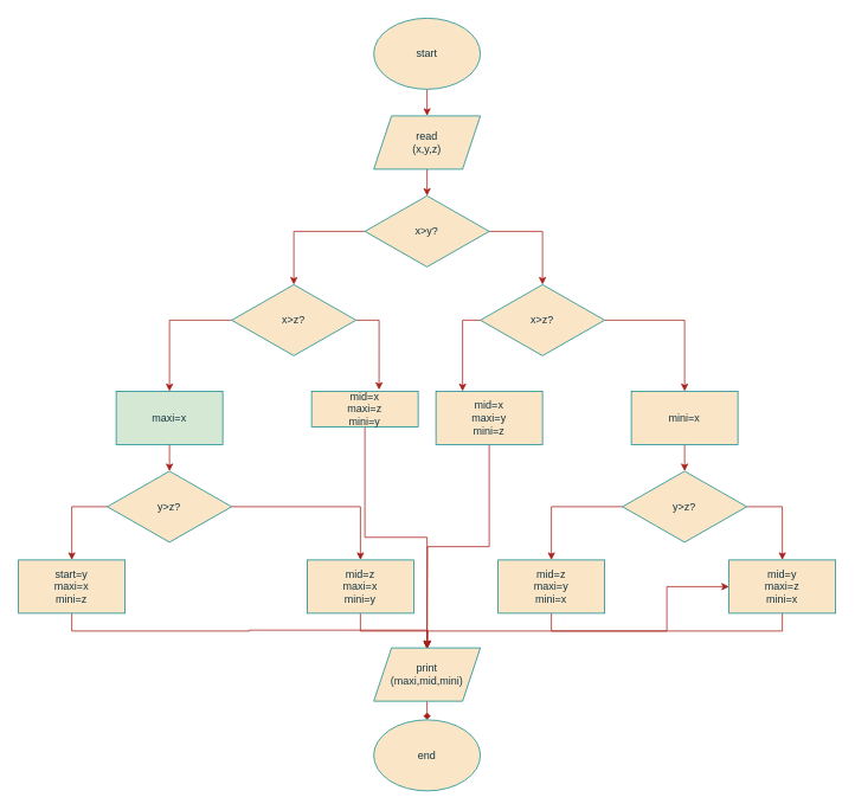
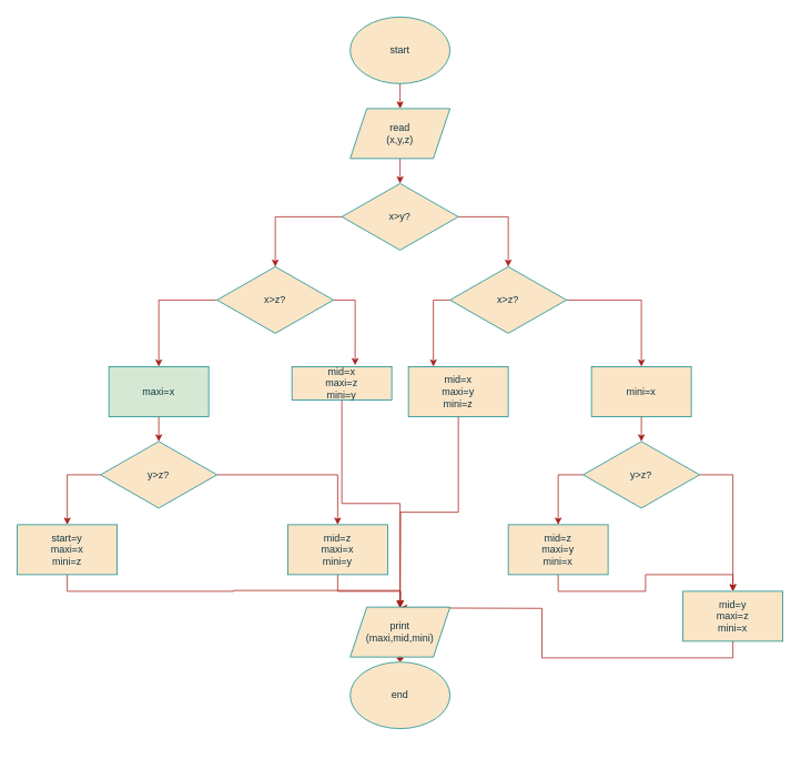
  <mxCell id="0" />
  <mxCell id="1" parent="0" />
  <mxCell id="2" style="edgeStyle=orthogonalEdgeStyle;rounded=0;orthogonalLoop=1;jettySize=auto;html=1;exitX=0.5;exitY=1;exitDx=0;exitDy=0;entryX=0.5;entryY=0;entryDx=0;entryDy=0;labelBackgroundColor=none;strokeColor=#A8201A;fontColor=default;" parent="1" source="3" target="5" edge="1"><mxGeometry relative="1" as="geometry" /></mxCell>
  <mxCell id="3" value="start" style="ellipse;whiteSpace=wrap;html=1;labelBackgroundColor=none;fillColor=#FAE5C7;strokeColor=#0F8B8D;fontColor=#143642;" parent="1" vertex="1"><mxGeometry x="420" y="20" width="120" height="80" as="geometry" /></mxCell>
  <mxCell id="4" style="edgeStyle=orthogonalEdgeStyle;rounded=0;orthogonalLoop=1;jettySize=auto;html=1;exitX=0.5;exitY=1;exitDx=0;exitDy=0;entryX=0.5;entryY=0;entryDx=0;entryDy=0;labelBackgroundColor=none;strokeColor=#A8201A;fontColor=default;" parent="1" source="5" target="8" edge="1"><mxGeometry relative="1" as="geometry" /></mxCell>
  <mxCell id="5" value="read&lt;br&gt;(x,y,z)" style="shape=parallelogram;perimeter=parallelogramPerimeter;whiteSpace=wrap;html=1;fixedSize=1;labelBackgroundColor=none;fillColor=#FAE5C7;strokeColor=#0F8B8D;fontColor=#143642;" parent="1" vertex="1"><mxGeometry x="420" y="130" width="120" height="60" as="geometry" /></mxCell>
  <mxCell id="6" style="edgeStyle=orthogonalEdgeStyle;rounded=0;orthogonalLoop=1;jettySize=auto;html=1;exitX=1;exitY=0.5;exitDx=0;exitDy=0;entryX=0.5;entryY=0;entryDx=0;entryDy=0;labelBackgroundColor=none;strokeColor=#A8201A;fontColor=default;" parent="1" source="8" target="14" edge="1"><mxGeometry relative="1" as="geometry"><mxPoint x="610" y="259.889" as="targetPoint" /></mxGeometry></mxCell>
  <mxCell id="7" style="edgeStyle=orthogonalEdgeStyle;rounded=0;orthogonalLoop=1;jettySize=auto;html=1;exitX=0;exitY=0.5;exitDx=0;exitDy=0;entryX=0.5;entryY=0;entryDx=0;entryDy=0;labelBackgroundColor=none;strokeColor=#A8201A;fontColor=default;" parent="1" source="8" target="11" edge="1"><mxGeometry relative="1" as="geometry"><mxPoint x="320" y="259.889" as="targetPoint" /></mxGeometry></mxCell>
  <mxCell id="8" value="x&amp;gt;y?" style="rhombus;whiteSpace=wrap;html=1;labelBackgroundColor=none;fillColor=#FAE5C7;strokeColor=#0F8B8D;fontColor=#143642;" parent="1" vertex="1"><mxGeometry x="410" y="220" width="140" height="80" as="geometry" /></mxCell>
  <mxCell id="9" style="edgeStyle=orthogonalEdgeStyle;rounded=0;orthogonalLoop=1;jettySize=auto;html=1;exitX=0;exitY=0.5;exitDx=0;exitDy=0;entryX=0.5;entryY=0;entryDx=0;entryDy=0;labelBackgroundColor=none;strokeColor=#A8201A;fontColor=default;" parent="1" source="11" target="16" edge="1"><mxGeometry relative="1" as="geometry" /></mxCell>
  <mxCell id="10" style="edgeStyle=orthogonalEdgeStyle;rounded=0;orthogonalLoop=1;jettySize=auto;html=1;exitX=1;exitY=0.5;exitDx=0;exitDy=0;entryX=0.633;entryY=-0.039;entryDx=0;entryDy=0;entryPerimeter=0;labelBackgroundColor=none;strokeColor=#A8201A;fontColor=default;" parent="1" source="11" target="18" edge="1"><mxGeometry relative="1" as="geometry" /></mxCell>
  <mxCell id="11" value="x&amp;gt;z?" style="rhombus;whiteSpace=wrap;html=1;labelBackgroundColor=none;fillColor=#FAE5C7;strokeColor=#0F8B8D;fontColor=#143642;" parent="1" vertex="1"><mxGeometry x="260" y="320" width="140" height="80" as="geometry" /></mxCell>
  <mxCell id="12" style="edgeStyle=orthogonalEdgeStyle;rounded=0;orthogonalLoop=1;jettySize=auto;html=1;exitX=1;exitY=0.5;exitDx=0;exitDy=0;entryX=0.5;entryY=0;entryDx=0;entryDy=0;labelBackgroundColor=none;strokeColor=#A8201A;fontColor=default;" parent="1" source="14" target="22" edge="1"><mxGeometry relative="1" as="geometry" /></mxCell>
  <mxCell id="13" style="edgeStyle=orthogonalEdgeStyle;rounded=0;orthogonalLoop=1;jettySize=auto;html=1;exitX=0;exitY=0.5;exitDx=0;exitDy=0;entryX=0.25;entryY=0;entryDx=0;entryDy=0;labelBackgroundColor=none;strokeColor=#A8201A;fontColor=default;" parent="1" source="14" target="20" edge="1"><mxGeometry relative="1" as="geometry" /></mxCell>
  <mxCell id="14" value="x&amp;gt;z?" style="rhombus;whiteSpace=wrap;html=1;labelBackgroundColor=none;fillColor=#FAE5C7;strokeColor=#0F8B8D;fontColor=#143642;" parent="1" vertex="1"><mxGeometry x="540" y="320" width="140" height="80" as="geometry" /></mxCell>
  <mxCell id="15" style="edgeStyle=orthogonalEdgeStyle;rounded=0;orthogonalLoop=1;jettySize=auto;html=1;exitX=0.5;exitY=1;exitDx=0;exitDy=0;entryX=0.5;entryY=0;entryDx=0;entryDy=0;labelBackgroundColor=none;strokeColor=#A8201A;fontColor=default;" parent="1" source="16" target="27" edge="1"><mxGeometry relative="1" as="geometry" /></mxCell>
  <mxCell id="16" value="maxi=x" style="rounded=0;whiteSpace=wrap;html=1;labelBackgroundColor=none;fillColor=#d5e8d4;strokeColor=#0F8B8D;fontColor=#143642;" parent="1" vertex="1"><mxGeometry x="130" y="440" width="120" height="60" as="geometry" /></mxCell>
  <mxCell id="17" style="edgeStyle=orthogonalEdgeStyle;rounded=0;orthogonalLoop=1;jettySize=auto;html=1;exitX=0.5;exitY=1;exitDx=0;exitDy=0;entryX=0.5;entryY=0;entryDx=0;entryDy=0;labelBackgroundColor=none;strokeColor=#A8201A;fontColor=default;" parent="1" source="18" target="38" edge="1"><mxGeometry relative="1" as="geometry" /></mxCell>
  <mxCell id="18" value="mid=x&lt;br&gt;maxi=z&lt;br&gt;mini=y" style="rounded=0;whiteSpace=wrap;html=1;labelBackgroundColor=none;fillColor=#FAE5C7;strokeColor=#0F8B8D;fontColor=#143642;" parent="1" vertex="1"><mxGeometry x="350" y="440" width="120" height="40" as="geometry" /></mxCell>
  <mxCell id="19" style="edgeStyle=orthogonalEdgeStyle;rounded=0;orthogonalLoop=1;jettySize=auto;html=1;exitX=0.5;exitY=1;exitDx=0;exitDy=0;labelBackgroundColor=none;strokeColor=#A8201A;fontColor=default;" parent="1" source="20" edge="1"><mxGeometry relative="1" as="geometry"><mxPoint x="480" y="730" as="targetPoint" /></mxGeometry></mxCell>
  <mxCell id="20" value="mid=x&lt;br&gt;maxi=y&lt;br&gt;mini=z" style="rounded=0;whiteSpace=wrap;html=1;labelBackgroundColor=none;fillColor=#FAE5C7;strokeColor=#0F8B8D;fontColor=#143642;" parent="1" vertex="1"><mxGeometry x="490" y="440" width="120" height="60" as="geometry" /></mxCell>
  <mxCell id="21" style="edgeStyle=orthogonalEdgeStyle;rounded=0;orthogonalLoop=1;jettySize=auto;html=1;exitX=0.5;exitY=1;exitDx=0;exitDy=0;entryX=0.5;entryY=0;entryDx=0;entryDy=0;labelBackgroundColor=none;strokeColor=#A8201A;fontColor=default;" parent="1" source="22" target="30" edge="1"><mxGeometry relative="1" as="geometry" /></mxCell>
  <mxCell id="22" value="mini=x" style="rounded=0;whiteSpace=wrap;html=1;labelBackgroundColor=none;fillColor=#FAE5C7;strokeColor=#0F8B8D;fontColor=#143642;" parent="1" vertex="1"><mxGeometry x="710" y="440" width="120" height="60" as="geometry" /></mxCell>
  <mxCell id="23" style="edgeStyle=orthogonalEdgeStyle;rounded=0;orthogonalLoop=1;jettySize=auto;html=1;exitX=0.5;exitY=1;exitDx=0;exitDy=0;labelBackgroundColor=none;strokeColor=#A8201A;fontColor=default;" parent="1" source="24" edge="1"><mxGeometry relative="1" as="geometry"><mxPoint x="480" y="730" as="targetPoint" /></mxGeometry></mxCell>
- <mxCell id="24" value="mid=y&lt;br&gt;maxi=z&lt;br&gt;mini=x" style="rounded=0;whiteSpace=wrap;html=1;labelBackgroundColor=none;fillColor=#FAE5C7;strokeColor=#0F8B8D;fontColor=#143642;" parent="1" vertex="1"><mxGeometry x="820" y="630" width="120" height="60" as="geometry" /></mxCell>
+ <mxCell id="24" value="mid=y&lt;br&gt;maxi=z&lt;br&gt;mini=x" style="rounded=0;whiteSpace=wrap;html=1;labelBackgroundColor=none;fillColor=#FAE5C7;strokeColor=#0F8B8D;fontColor=#143642;" parent="1" vertex="1"><mxGeometry x="820" y="710" width="120" height="60" as="geometry" /></mxCell>
  <mxCell id="25" style="edgeStyle=orthogonalEdgeStyle;rounded=0;orthogonalLoop=1;jettySize=auto;html=1;exitX=0;exitY=0.5;exitDx=0;exitDy=0;entryX=0.5;entryY=0;entryDx=0;entryDy=0;labelBackgroundColor=none;strokeColor=#A8201A;fontColor=default;" parent="1" source="27" target="36" edge="1"><mxGeometry relative="1" as="geometry" /></mxCell>
  <mxCell id="26" style="edgeStyle=orthogonalEdgeStyle;rounded=0;orthogonalLoop=1;jettySize=auto;html=1;exitX=1;exitY=0.5;exitDx=0;exitDy=0;entryX=0.5;entryY=0;entryDx=0;entryDy=0;labelBackgroundColor=none;strokeColor=#A8201A;fontColor=default;" parent="1" source="27" target="34" edge="1"><mxGeometry relative="1" as="geometry" /></mxCell>
  <mxCell id="27" value="y&amp;gt;z?" style="rhombus;whiteSpace=wrap;html=1;labelBackgroundColor=none;fillColor=#FAE5C7;strokeColor=#0F8B8D;fontColor=#143642;" parent="1" vertex="1"><mxGeometry x="120" y="530" width="140" height="80" as="geometry" /></mxCell>
  <mxCell id="28" style="edgeStyle=orthogonalEdgeStyle;rounded=0;orthogonalLoop=1;jettySize=auto;html=1;exitX=0;exitY=0.5;exitDx=0;exitDy=0;entryX=0.5;entryY=0;entryDx=0;entryDy=0;labelBackgroundColor=none;strokeColor=#A8201A;fontColor=default;" parent="1" source="30" target="32" edge="1"><mxGeometry relative="1" as="geometry" /></mxCell>
  <mxCell id="29" style="edgeStyle=orthogonalEdgeStyle;rounded=0;orthogonalLoop=1;jettySize=auto;html=1;exitX=1;exitY=0.5;exitDx=0;exitDy=0;entryX=0.5;entryY=0;entryDx=0;entryDy=0;labelBackgroundColor=none;strokeColor=#A8201A;fontColor=default;" parent="1" source="30" target="24" edge="1"><mxGeometry relative="1" as="geometry" /></mxCell>
  <mxCell id="30" value="y&amp;gt;z?" style="rhombus;whiteSpace=wrap;html=1;labelBackgroundColor=none;fillColor=#FAE5C7;strokeColor=#0F8B8D;fontColor=#143642;" parent="1" vertex="1"><mxGeometry x="700" y="530" width="140" height="80" as="geometry" /></mxCell>
  <mxCell id="31" style="edgeStyle=orthogonalEdgeStyle;rounded=0;orthogonalLoop=1;jettySize=auto;html=1;exitX=0.5;exitY=1;exitDx=0;exitDy=0;labelBackgroundColor=none;strokeColor=#A8201A;fontColor=default;" parent="1" source="32" target="24" edge="1"><mxGeometry relative="1" as="geometry" /></mxCell>
- <mxCell id="32" value="mid=z&lt;br&gt;maxi=y&lt;br&gt;mini=x" style="rounded=0;whiteSpace=wrap;html=1;labelBackgroundColor=none;fillColor=#FAE5C7;strokeColor=#0F8B8D;fontColor=#143642;" parent="1" vertex="1"><mxGeometry x="560" y="630" width="120" height="60" as="geometry" /></mxCell>
+ <mxCell id="32" value="mid=z&lt;br&gt;maxi=y&lt;br&gt;mini=x" style="rounded=0;whiteSpace=wrap;html=1;labelBackgroundColor=none;fillColor=#FAE5C7;strokeColor=#0F8B8D;fontColor=#143642;" parent="1" vertex="1"><mxGeometry x="610" y="630" width="120" height="60" as="geometry" /></mxCell>
  <mxCell id="33" style="edgeStyle=orthogonalEdgeStyle;rounded=0;orthogonalLoop=1;jettySize=auto;html=1;exitX=0.5;exitY=1;exitDx=0;exitDy=0;labelBackgroundColor=none;strokeColor=#A8201A;fontColor=default;" parent="1" source="34" edge="1"><mxGeometry relative="1" as="geometry"><mxPoint x="480" y="730" as="targetPoint" /></mxGeometry></mxCell>
  <mxCell id="34" value="mid=z&lt;br&gt;maxi=x&lt;br&gt;mini=y" style="rounded=0;whiteSpace=wrap;html=1;labelBackgroundColor=none;fillColor=#FAE5C7;strokeColor=#0F8B8D;fontColor=#143642;" parent="1" vertex="1"><mxGeometry x="345" y="630" width="120" height="60" as="geometry" /></mxCell>
  <mxCell id="35" style="edgeStyle=orthogonalEdgeStyle;rounded=0;orthogonalLoop=1;jettySize=auto;html=1;exitX=0.5;exitY=1;exitDx=0;exitDy=0;entryX=0.5;entryY=0;entryDx=0;entryDy=0;labelBackgroundColor=none;strokeColor=#A8201A;fontColor=default;" parent="1" source="36" target="38" edge="1"><mxGeometry relative="1" as="geometry" /></mxCell>
  <mxCell id="36" value="start=y&lt;br&gt;maxi=x&lt;br&gt;mini=z" style="rounded=0;whiteSpace=wrap;html=1;labelBackgroundColor=none;fillColor=#FAE5C7;strokeColor=#0F8B8D;fontColor=#143642;" parent="1" vertex="1"><mxGeometry x="20" y="630" width="120" height="60" as="geometry" /></mxCell>
  <mxCell id="37" style="edgeStyle=orthogonalEdgeStyle;rounded=0;orthogonalLoop=1;jettySize=auto;html=1;exitX=0.5;exitY=1;exitDx=0;exitDy=0;entryX=0.5;entryY=0;entryDx=0;entryDy=0;labelBackgroundColor=none;strokeColor=#A8201A;fontColor=default;endArrow=diamond;" parent="1" source="38" target="39" edge="1"><mxGeometry relative="1" as="geometry" /></mxCell>
  <mxCell id="38" value="print&lt;br&gt;(maxi,mid,mini)" style="shape=parallelogram;perimeter=parallelogramPerimeter;whiteSpace=wrap;html=1;fixedSize=1;labelBackgroundColor=none;fillColor=#FAE5C7;strokeColor=#0F8B8D;fontColor=#143642;" parent="1" vertex="1"><mxGeometry x="420" y="729" width="120" height="60" as="geometry" /></mxCell>
- <mxCell id="39" value="end" style="ellipse;whiteSpace=wrap;html=1;labelBackgroundColor=none;fillColor=#FAE5C7;strokeColor=#0F8B8D;fontColor=#143642;" parent="1" vertex="1"><mxGeometry x="420" y="810" width="120" height="80" as="geometry" /></mxCell>
+ <mxCell id="39" value="end" style="ellipse;whiteSpace=wrap;html=1;labelBackgroundColor=none;fillColor=#FAE5C7;strokeColor=#0F8B8D;fontColor=#143642;" parent="1" vertex="1"><mxGeometry x="420" y="795" width="120" height="80" as="geometry" /></mxCell>
